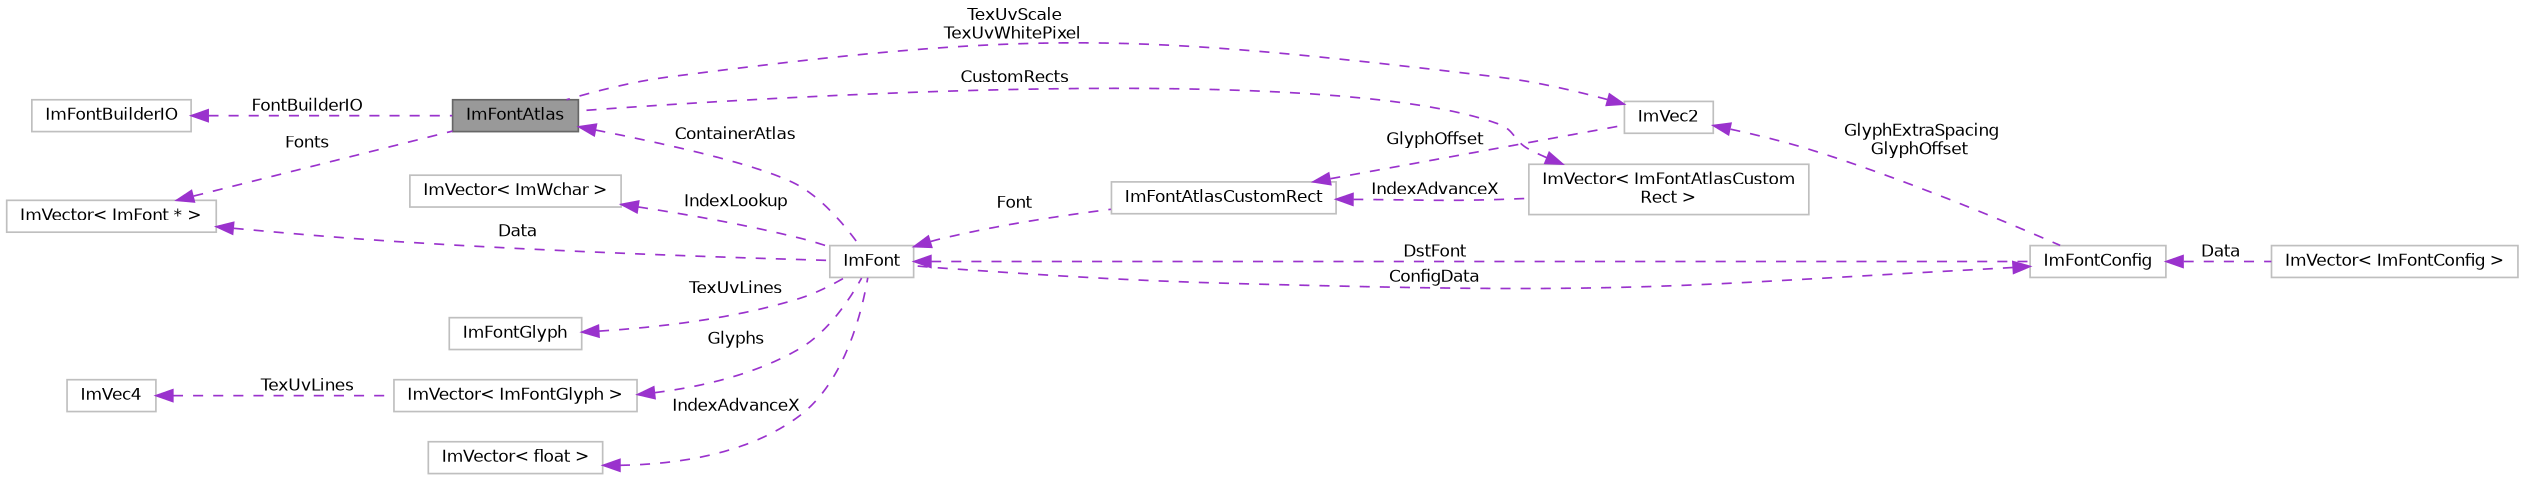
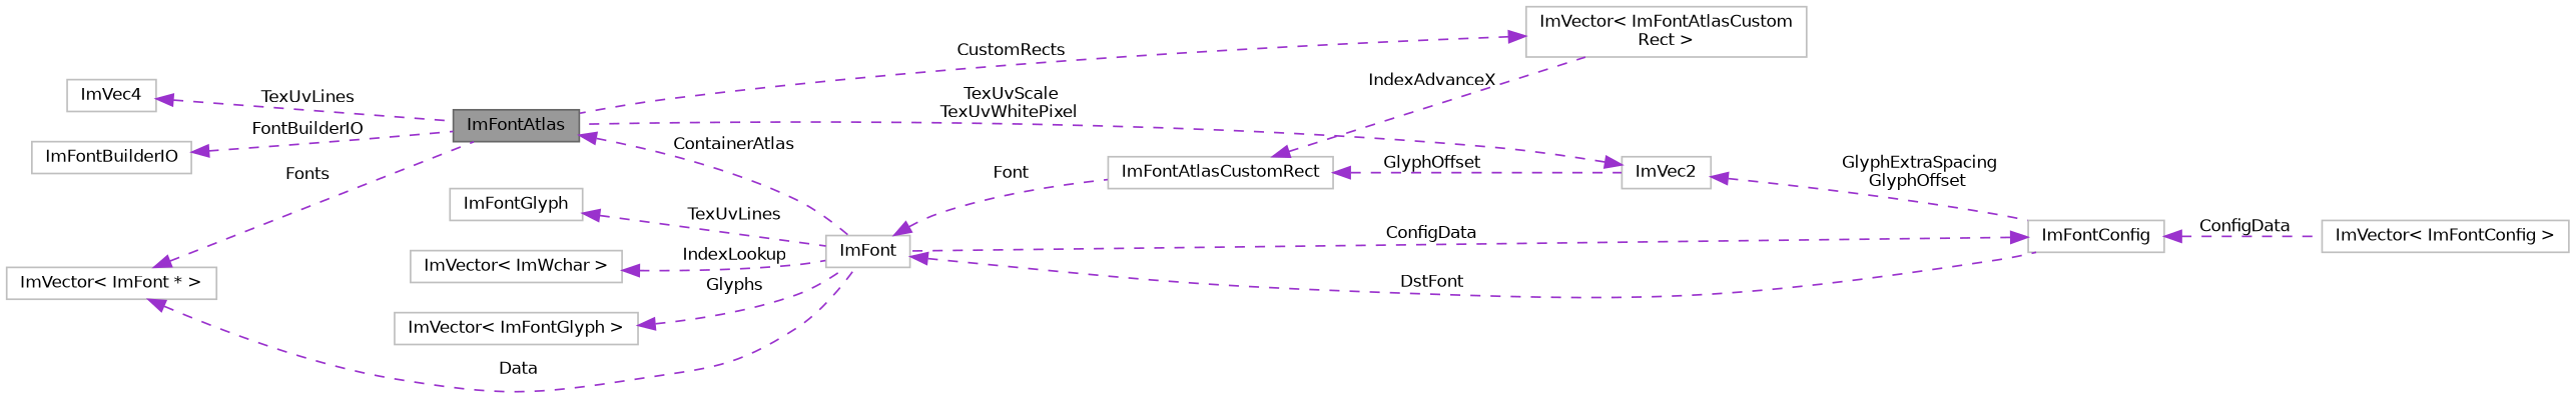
  digraph {
    rankdir=LR
    node [color=grey75 fillcolor=white fontname=Helvetica fontsize=10 shape=box style=filled]
    edge [color=darkorchid3 dir=back fontname=Helvetica fontsize=10 labelfontname=Helvetica labelfontsize=10 style=dashed]
    n1 [color=gray40 fillcolor=grey60 fontcolor=black height=0.2 label=ImFontAtlas width=0.4]
    n2 [height=0.2 label=ImFont width=0.4]
    n3 [height=0.2 label=ImFontConfig width=0.4]
    n4 [height=0.2 label=ImFontAtlasCustomRect width=0.4]
    n5 [height=0.2 label=ImVec2 width=0.4]
    n6 [height=0.2 label="ImVector\< ImFontConfig \>" width=0.4]
    n7 [height=0.2 label="ImVector\< ImFontAtlasCustom\lRect \>" width=0.4]
    n8 [height=0.2 label="ImVector\< ImFont * \>" width=0.4]
-   n9 [height=0.2 label="ImVector\< float \>" width=0.4]
    n10 [height=0.2 label="ImVector\< ImWchar \>" width=0.4]
    n11 [height=0.2 label="ImVector\< ImFontGlyph \>" width=0.4]
    n12 [height=0.2 label=ImFontGlyph width=0.4]
    n13 [height=0.2 label=ImVec4 width=0.4]
    n14 [height=0.2 label=ImFontBuilderIO width=0.4]
    n1 -> n2 [label=" ContainerAtlas"]
    n2 -> n3 [label=" DstFont"]
    n2 -> n4 [label=" Font"]
    n3 -> n2 [label=" ConfigData"]
-   n3 -> n6 [label=" Data"]
+   n3 -> n6 [label=" ConfigData"]
    n4 -> n5 [label=" GlyphOffset"]
    n4 -> n7 [label=" IndexAdvanceX"]
    n5 -> n1 [label=" TexUvScale\nTexUvWhitePixel"]
    n5 -> n3 [label=" GlyphExtraSpacing\nGlyphOffset"]
    n7 -> n1 [label=" CustomRects"]
    n8 -> n1 [label=" Fonts"]
    n8 -> n2 [label=" Data"]
-   n9 -> n2 [label=" IndexAdvanceX"]
    n10 -> n2 [label=" IndexLookup"]
    n11 -> n2 [label=" Glyphs"]
    n12 -> n2 [label=" TexUvLines"]
-   n13 -> n11 [label=" TexUvLines"]
+   n13 -> n1 [label=" TexUvLines"]
    n14 -> n1 [label=" FontBuilderIO"]
  }
